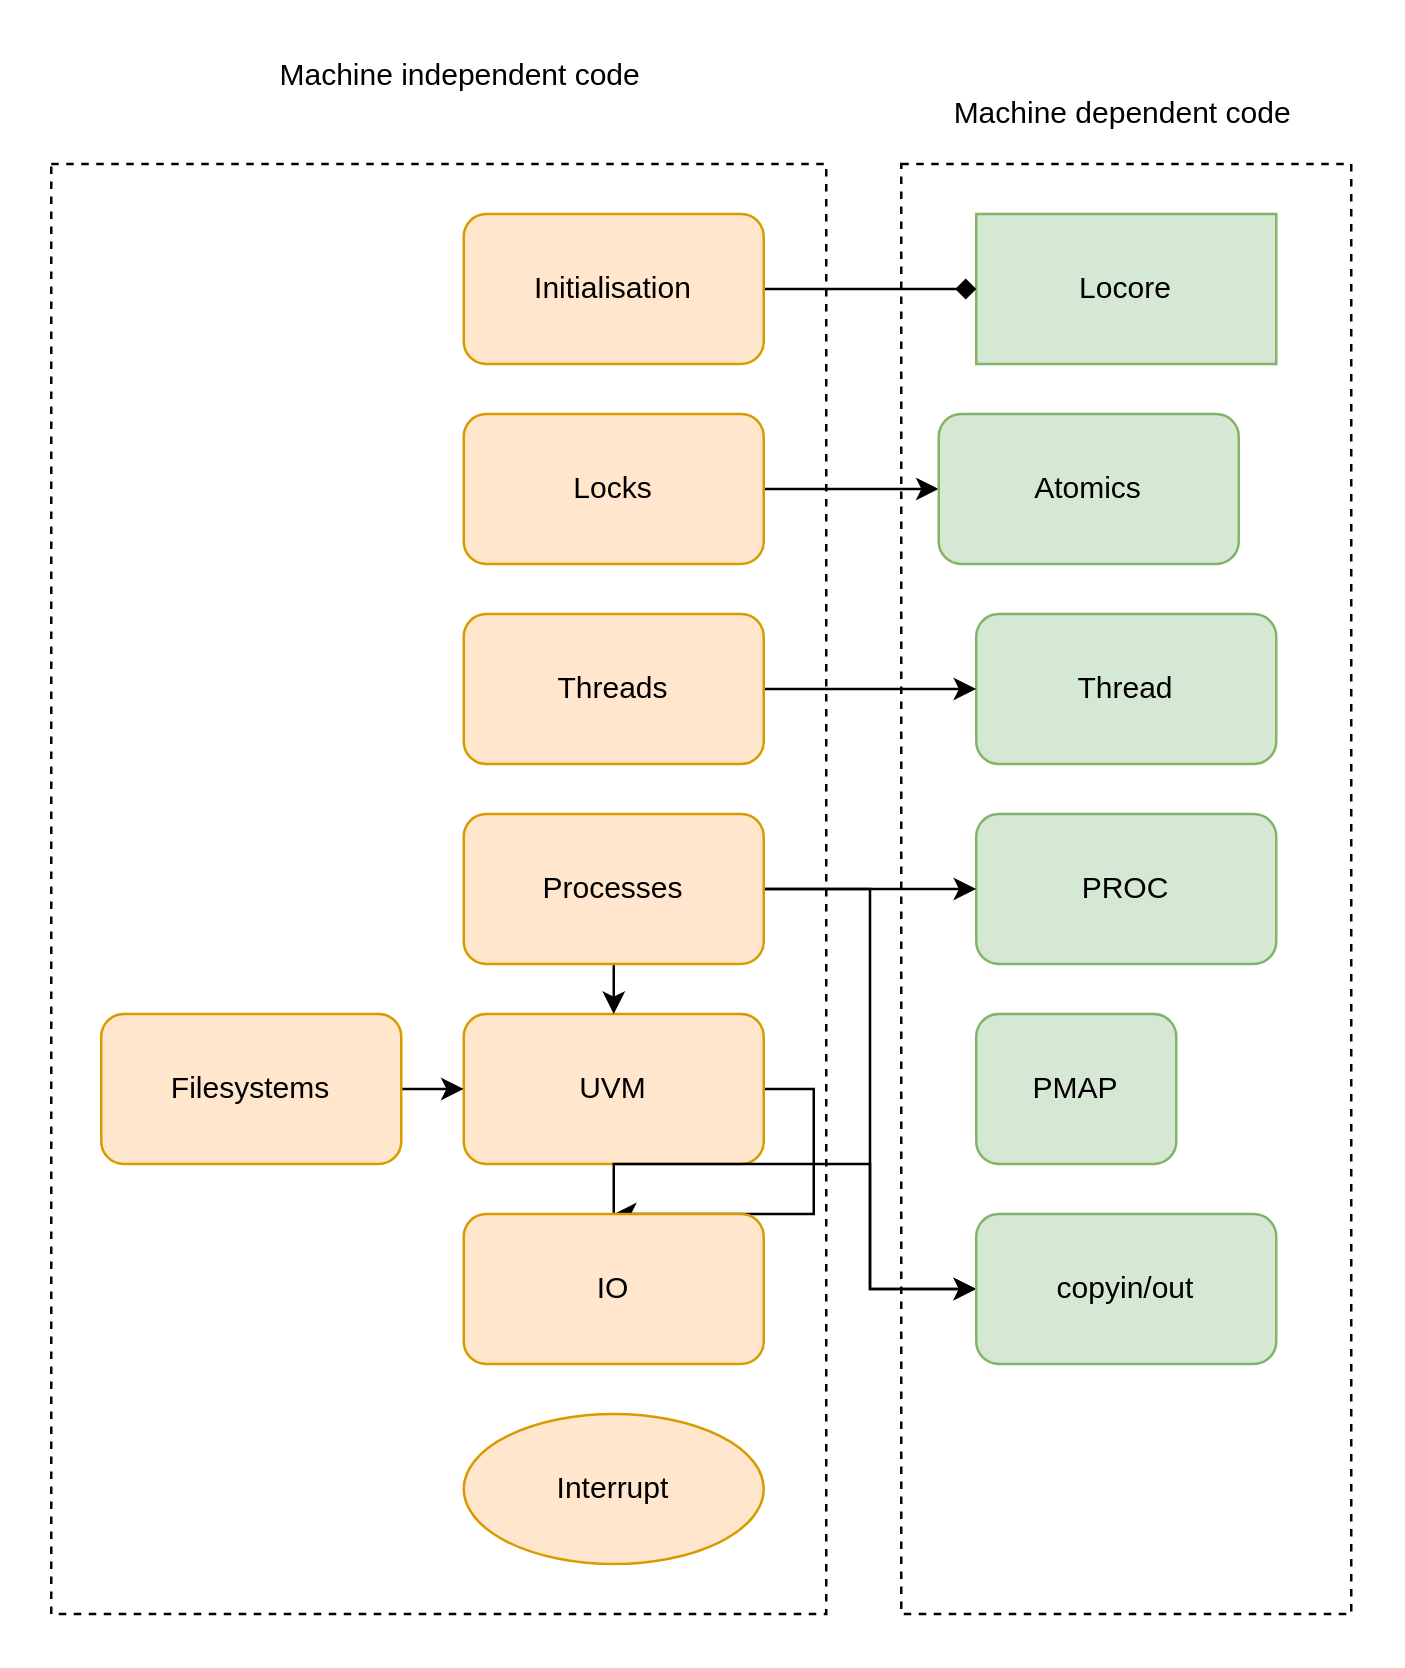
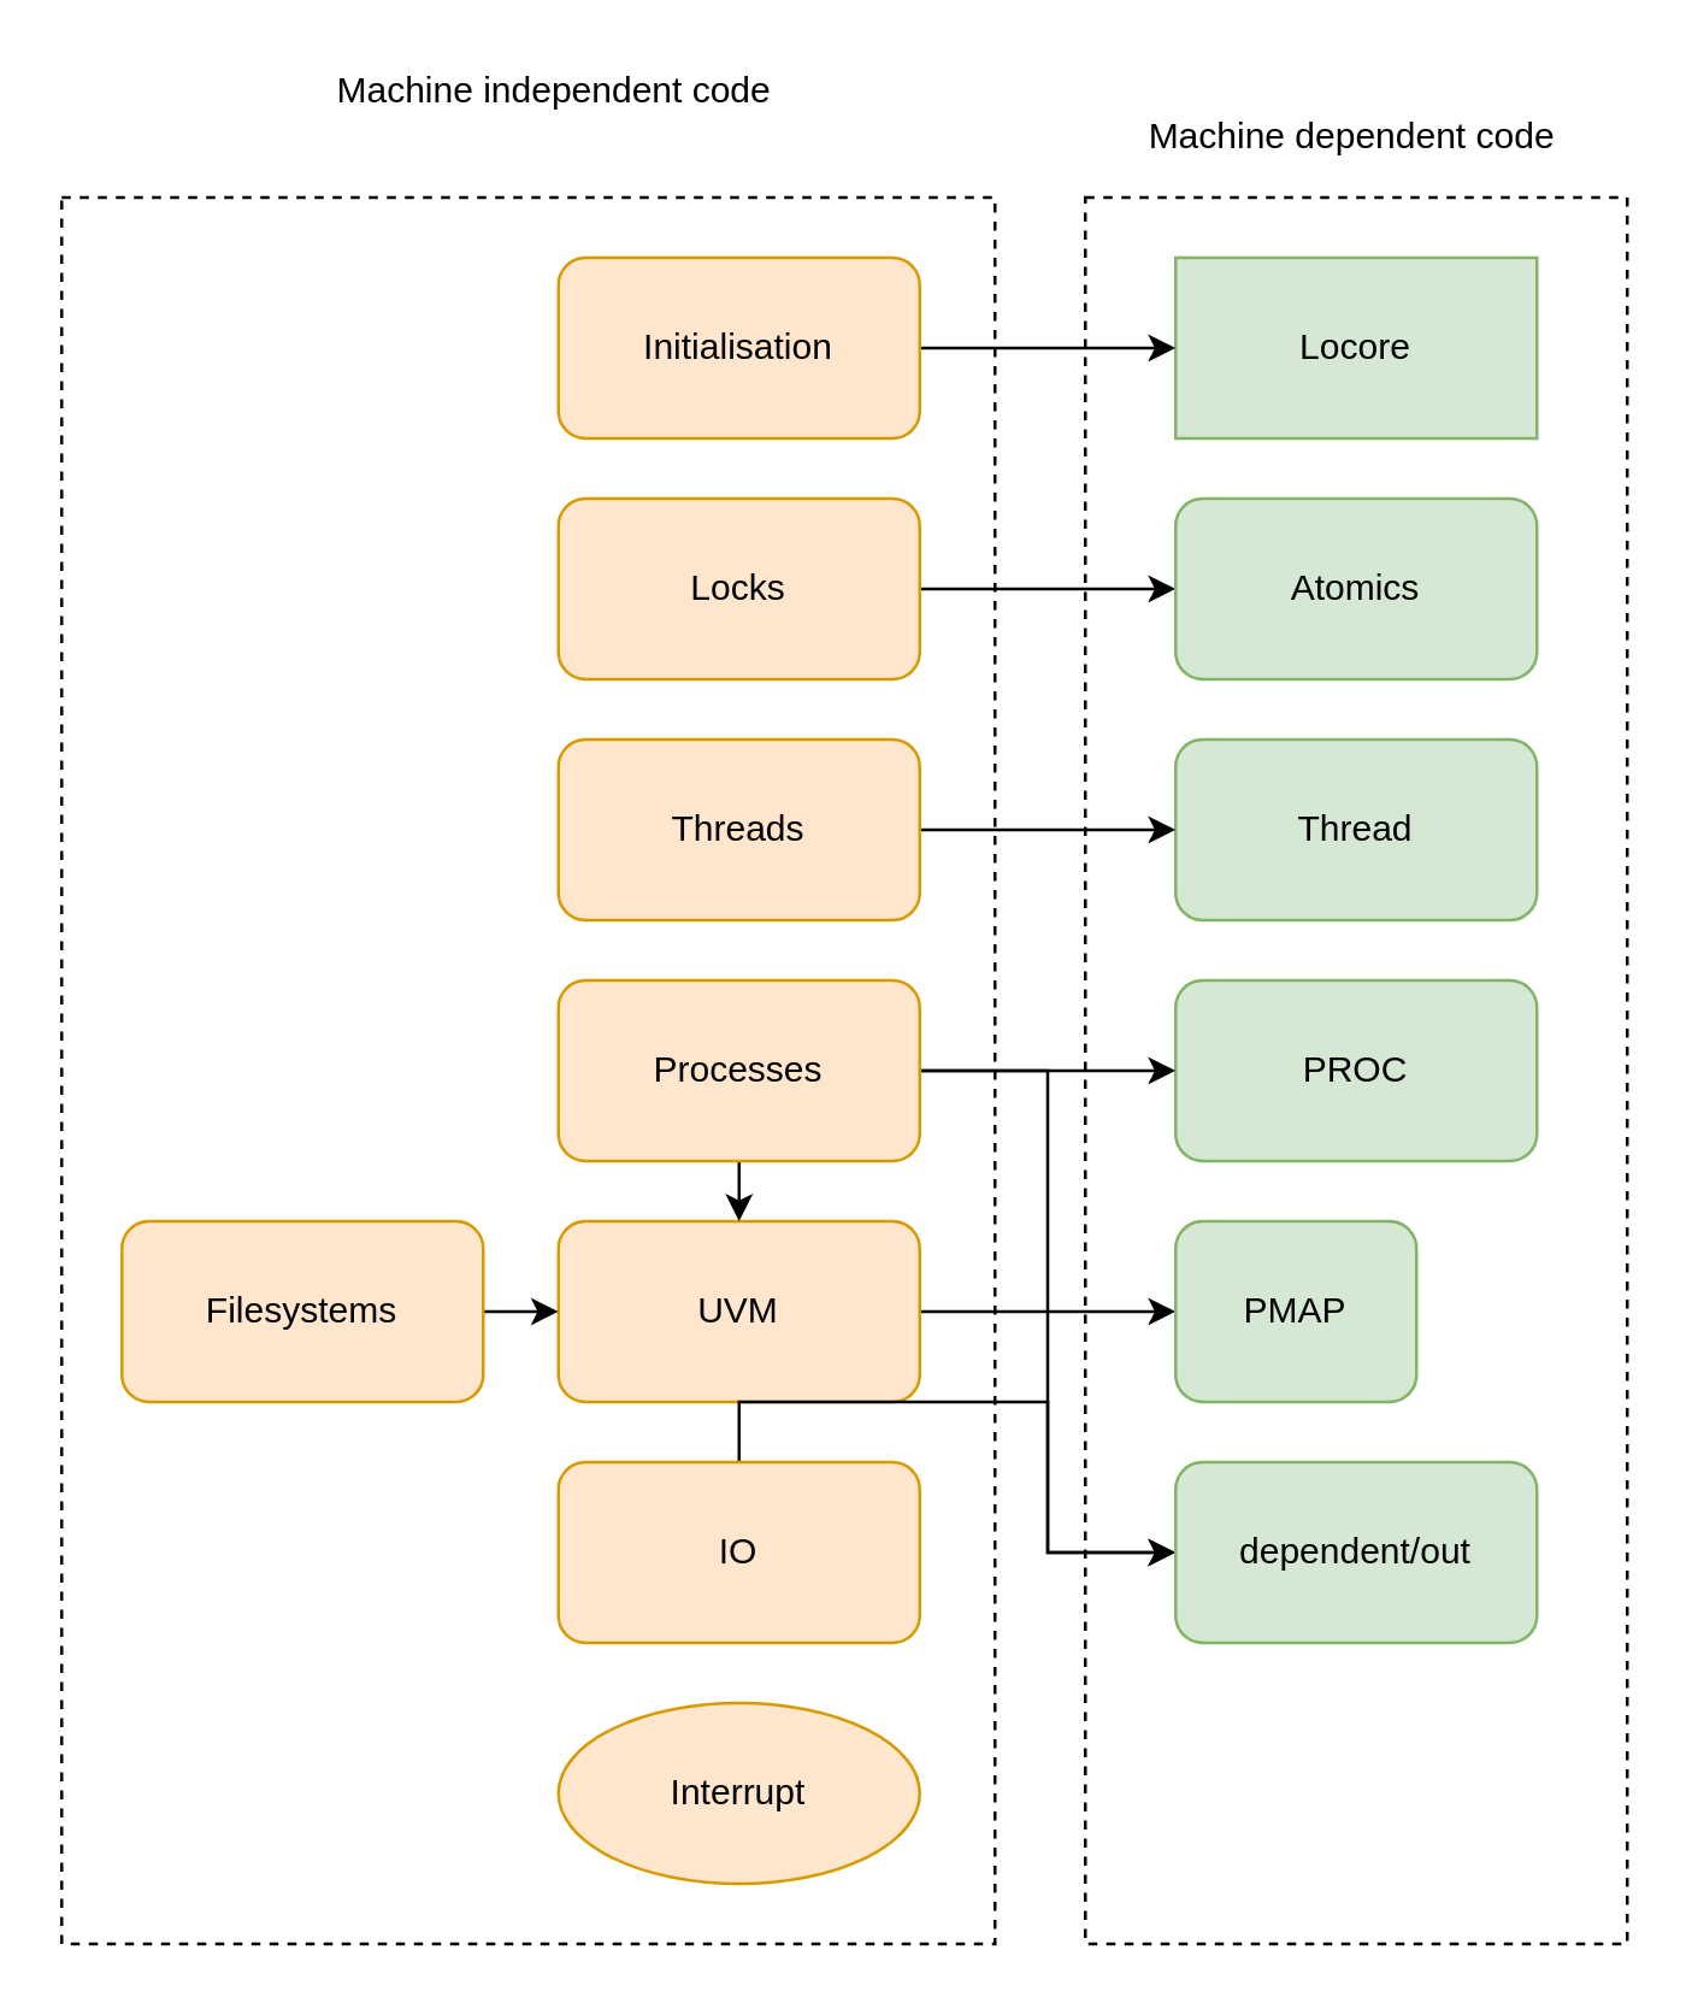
  <mxCell id="0" />
  <mxCell id="1" parent="0" />
  <mxCell id="2" value="" style="rounded=0;whiteSpace=wrap;html=1;dashed=1;fillColor=none;" vertex="1" parent="1"><mxGeometry x="360" y="65" width="180" height="580" as="geometry" /></mxCell>
  <mxCell id="3" value="" style="rounded=0;whiteSpace=wrap;html=1;dashed=1;fillColor=none;" vertex="1" parent="1"><mxGeometry x="20" y="65" width="310" height="580" as="geometry" /></mxCell>
  <mxCell id="4" value="Machine independent code&amp;nbsp;" style="text;html=1;resizable=0;autosize=1;align=center;verticalAlign=middle;points=[];fillColor=none;strokeColor=none;rounded=0;" parent="1" vertex="1"><mxGeometry x="105" y="20" width="160" height="20" as="geometry" /></mxCell>
  <mxCell id="5" value="Machine dependent code&amp;nbsp;" style="text;html=1;resizable=0;autosize=1;align=center;verticalAlign=middle;points=[];fillColor=none;strokeColor=none;rounded=0;" parent="1" vertex="1"><mxGeometry x="375" y="35" width="150" height="20" as="geometry" /></mxCell>
- <mxCell id="6" style="edgeStyle=orthogonalEdgeStyle;rounded=0;orthogonalLoop=1;jettySize=auto;html=1;exitX=1;exitY=0.5;exitDx=0;exitDy=0;" edge="1" parent="1" source="7" target="17"><mxGeometry relative="1" as="geometry" /></mxCell>
+ <mxCell id="6" style="edgeStyle=orthogonalEdgeStyle;rounded=0;orthogonalLoop=1;jettySize=auto;html=1;exitX=1;exitY=0.5;exitDx=0;exitDy=0;entryX=0;entryY=0.5;entryDx=0;entryDy=0;" edge="1" parent="1" source="7" target="12"><mxGeometry relative="1" as="geometry" /></mxCell>
  <mxCell id="7" value="UVM" style="rounded=1;whiteSpace=wrap;html=1;fillColor=#ffe6cc;strokeColor=#d79b00;" parent="1" vertex="1"><mxGeometry x="185" y="405" width="120" height="60" as="geometry" /></mxCell>
  <mxCell id="8" value="Interrupt" style="ellipse;whiteSpace=wrap;html=1;fillColor=#ffe6cc;strokeColor=#d79b00;" parent="1" vertex="1"><mxGeometry x="185" y="565" width="120" height="60" as="geometry" /></mxCell>
  <mxCell id="9" style="edgeStyle=orthogonalEdgeStyle;rounded=0;orthogonalLoop=1;jettySize=auto;html=1;exitX=1;exitY=0.5;exitDx=0;exitDy=0;entryX=0;entryY=0.5;entryDx=0;entryDy=0;" edge="1" parent="1" source="10" target="15"><mxGeometry relative="1" as="geometry" /></mxCell>
  <mxCell id="10" value="&lt;span style=&quot;&quot;&gt;Locks&lt;/span&gt;" style="rounded=1;whiteSpace=wrap;html=1;fillColor=#ffe6cc;strokeColor=#d79b00;" parent="1" vertex="1"><mxGeometry x="185" y="165" width="120" height="60" as="geometry" /></mxCell>
  <mxCell id="11" value="Locore" style="whiteSpace=wrap;html=1;fillColor=#d5e8d4;strokeColor=#82b366;rounded=0;" parent="1" vertex="1"><mxGeometry x="390" y="85" width="120" height="60" as="geometry" /></mxCell>
  <mxCell id="12" value="PMAP" style="rounded=1;whiteSpace=wrap;html=1;fillColor=#d5e8d4;strokeColor=#82b366;" parent="1" vertex="1"><mxGeometry x="390" y="405" width="80" height="60" as="geometry" /></mxCell>
  <mxCell id="13" value="PROC" style="rounded=1;whiteSpace=wrap;html=1;fillColor=#d5e8d4;strokeColor=#82b366;" parent="1" vertex="1"><mxGeometry x="390" y="325" width="120" height="60" as="geometry" /></mxCell>
  <mxCell id="14" value="Thread" style="rounded=1;whiteSpace=wrap;html=1;fillColor=#d5e8d4;strokeColor=#82b366;" vertex="1" parent="1"><mxGeometry x="390" y="245" width="120" height="60" as="geometry" /></mxCell>
- <mxCell id="15" value="Atomics" style="rounded=1;whiteSpace=wrap;html=1;fillColor=#d5e8d4;strokeColor=#82b366;" vertex="1" parent="1"><mxGeometry x="375" y="165" width="120" height="60" as="geometry" /></mxCell>
+ <mxCell id="15" value="Atomics" style="rounded=1;whiteSpace=wrap;html=1;fillColor=#d5e8d4;strokeColor=#82b366;" vertex="1" parent="1"><mxGeometry x="390" y="165" width="120" height="60" as="geometry" /></mxCell>
  <mxCell id="16" style="edgeStyle=orthogonalEdgeStyle;rounded=0;orthogonalLoop=1;jettySize=auto;html=1;exitX=0.5;exitY=0;exitDx=0;exitDy=0;" edge="1" parent="1" source="17" target="28"><mxGeometry relative="1" as="geometry" /></mxCell>
  <mxCell id="17" value="IO" style="rounded=1;whiteSpace=wrap;html=1;fillColor=#ffe6cc;strokeColor=#d79b00;" vertex="1" parent="1"><mxGeometry x="185" y="485" width="120" height="60" as="geometry" /></mxCell>
  <mxCell id="18" style="edgeStyle=orthogonalEdgeStyle;rounded=0;orthogonalLoop=1;jettySize=auto;html=1;exitX=1;exitY=0.5;exitDx=0;exitDy=0;entryX=0;entryY=0.5;entryDx=0;entryDy=0;" edge="1" parent="1" source="19" target="7"><mxGeometry relative="1" as="geometry" /></mxCell>
  <mxCell id="19" value="Filesystems" style="rounded=1;whiteSpace=wrap;html=1;fillColor=#ffe6cc;strokeColor=#d79b00;" vertex="1" parent="1"><mxGeometry x="40" y="405" width="120" height="60" as="geometry" /></mxCell>
  <mxCell id="20" style="edgeStyle=orthogonalEdgeStyle;rounded=0;orthogonalLoop=1;jettySize=auto;html=1;exitX=1;exitY=0.5;exitDx=0;exitDy=0;entryX=0;entryY=0.5;entryDx=0;entryDy=0;" edge="1" parent="1" source="23" target="13"><mxGeometry relative="1" as="geometry" /></mxCell>
  <mxCell id="21" style="edgeStyle=orthogonalEdgeStyle;rounded=0;orthogonalLoop=1;jettySize=auto;html=1;exitX=1;exitY=0.5;exitDx=0;exitDy=0;entryX=0;entryY=0.5;entryDx=0;entryDy=0;" edge="1" parent="1" source="23" target="28"><mxGeometry relative="1" as="geometry" /></mxCell>
  <mxCell id="22" style="edgeStyle=orthogonalEdgeStyle;rounded=0;orthogonalLoop=1;jettySize=auto;html=1;exitX=0.5;exitY=1;exitDx=0;exitDy=0;entryX=0.5;entryY=0;entryDx=0;entryDy=0;" edge="1" parent="1" source="23" target="7"><mxGeometry relative="1" as="geometry" /></mxCell>
  <mxCell id="23" value="Processes" style="rounded=1;whiteSpace=wrap;html=1;fillColor=#ffe6cc;strokeColor=#d79b00;" vertex="1" parent="1"><mxGeometry x="185" y="325" width="120" height="60" as="geometry" /></mxCell>
  <mxCell id="24" style="edgeStyle=orthogonalEdgeStyle;rounded=0;orthogonalLoop=1;jettySize=auto;html=1;exitX=1;exitY=0.5;exitDx=0;exitDy=0;entryX=0;entryY=0.5;entryDx=0;entryDy=0;" edge="1" parent="1" source="25" target="14"><mxGeometry relative="1" as="geometry" /></mxCell>
  <mxCell id="25" value="Threads" style="rounded=1;whiteSpace=wrap;html=1;fillColor=#ffe6cc;strokeColor=#d79b00;" vertex="1" parent="1"><mxGeometry x="185" y="245" width="120" height="60" as="geometry" /></mxCell>
- <mxCell id="26" style="edgeStyle=orthogonalEdgeStyle;rounded=0;orthogonalLoop=1;jettySize=auto;html=1;exitX=1;exitY=0.5;exitDx=0;exitDy=0;entryX=0;entryY=0.5;entryDx=0;entryDy=0;endArrow=diamond;" edge="1" parent="1" source="27" target="11"><mxGeometry relative="1" as="geometry" /></mxCell>
+ <mxCell id="26" style="edgeStyle=orthogonalEdgeStyle;rounded=0;orthogonalLoop=1;jettySize=auto;html=1;exitX=1;exitY=0.5;exitDx=0;exitDy=0;entryX=0;entryY=0.5;entryDx=0;entryDy=0;" edge="1" parent="1" source="27" target="11"><mxGeometry relative="1" as="geometry" /></mxCell>
  <mxCell id="27" value="&lt;span style=&quot;&quot;&gt;Initialisation&lt;/span&gt;" style="rounded=1;whiteSpace=wrap;html=1;fillColor=#ffe6cc;strokeColor=#d79b00;" vertex="1" parent="1"><mxGeometry x="185" y="85" width="120" height="60" as="geometry" /></mxCell>
- <mxCell id="28" value="copyin/out" style="rounded=1;whiteSpace=wrap;html=1;fillColor=#d5e8d4;strokeColor=#82b366;" vertex="1" parent="1"><mxGeometry x="390" y="485" width="120" height="60" as="geometry" /></mxCell>
+ <mxCell id="28" value="dependent/out" style="rounded=1;whiteSpace=wrap;html=1;fillColor=#d5e8d4;strokeColor=#82b366;" vertex="1" parent="1"><mxGeometry x="390" y="485" width="120" height="60" as="geometry" /></mxCell>
